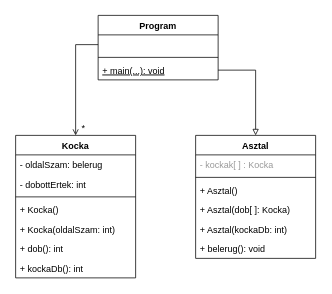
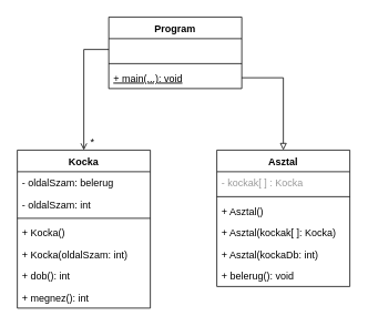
  <mxCell id="0" />
  <mxCell id="1" parent="0" />
  <mxCell id="2" value="Kocka" style="swimlane;fontStyle=1;align=center;verticalAlign=top;childLayout=stackLayout;horizontal=1;startSize=26;horizontalStack=0;resizeParent=1;resizeParentMax=0;resizeLast=0;collapsible=1;marginBottom=0;" vertex="1" parent="1"><mxGeometry x="20" y="180" width="160" height="190" as="geometry" /></mxCell>
  <mxCell id="3" value="- oldalSzam: belerug" style="text;strokeColor=none;fillColor=none;align=left;verticalAlign=top;spacingLeft=4;spacingRight=4;overflow=hidden;rotatable=0;points=[[0,0.5],[1,0.5]];portConstraint=eastwest;" vertex="1" parent="2"><mxGeometry y="26" width="160" height="26" as="geometry" /></mxCell>
- <mxCell id="4" value="- dobottErtek: int" style="text;strokeColor=none;fillColor=none;align=left;verticalAlign=top;spacingLeft=4;spacingRight=4;overflow=hidden;rotatable=0;points=[[0,0.5],[1,0.5]];portConstraint=eastwest;" vertex="1" parent="2"><mxGeometry y="52" width="160" height="26" as="geometry" /></mxCell>
+ <mxCell id="4" value="- oldalSzam: int" style="text;strokeColor=none;fillColor=none;align=left;verticalAlign=top;spacingLeft=4;spacingRight=4;overflow=hidden;rotatable=0;points=[[0,0.5],[1,0.5]];portConstraint=eastwest;" vertex="1" parent="2"><mxGeometry y="52" width="160" height="26" as="geometry" /></mxCell>
  <mxCell id="5" value="" style="line;strokeWidth=1;fillColor=none;align=left;verticalAlign=middle;spacingTop=-1;spacingLeft=3;spacingRight=3;rotatable=0;labelPosition=right;points=[];portConstraint=eastwest;" vertex="1" parent="2"><mxGeometry y="78" width="160" height="8" as="geometry" /></mxCell>
  <mxCell id="6" value="+ Kocka()" style="text;strokeColor=none;fillColor=none;align=left;verticalAlign=top;spacingLeft=4;spacingRight=4;overflow=hidden;rotatable=0;points=[[0,0.5],[1,0.5]];portConstraint=eastwest;" vertex="1" parent="2"><mxGeometry y="86" width="160" height="26" as="geometry" /></mxCell>
  <mxCell id="7" value="+ Kocka(oldalSzam: int)" style="text;strokeColor=none;fillColor=none;align=left;verticalAlign=top;spacingLeft=4;spacingRight=4;overflow=hidden;rotatable=0;points=[[0,0.5],[1,0.5]];portConstraint=eastwest;" vertex="1" parent="2"><mxGeometry y="112" width="160" height="26" as="geometry" /></mxCell>
  <mxCell id="8" value="+ dob(): int" style="text;strokeColor=none;fillColor=none;align=left;verticalAlign=top;spacingLeft=4;spacingRight=4;overflow=hidden;rotatable=0;points=[[0,0.5],[1,0.5]];portConstraint=eastwest;" vertex="1" parent="2"><mxGeometry y="138" width="160" height="26" as="geometry" /></mxCell>
- <mxCell id="9" value="+ kockaDb(): int" style="text;strokeColor=none;fillColor=none;align=left;verticalAlign=top;spacingLeft=4;spacingRight=4;overflow=hidden;rotatable=0;points=[[0,0.5],[1,0.5]];portConstraint=eastwest;" vertex="1" parent="2"><mxGeometry y="164" width="160" height="26" as="geometry" /></mxCell>
+ <mxCell id="9" value="+ megnez(): int" style="text;strokeColor=none;fillColor=none;align=left;verticalAlign=top;spacingLeft=4;spacingRight=4;overflow=hidden;rotatable=0;points=[[0,0.5],[1,0.5]];portConstraint=eastwest;" vertex="1" parent="2"><mxGeometry y="164" width="160" height="26" as="geometry" /></mxCell>
  <mxCell id="10" value="Asztal" style="swimlane;fontStyle=1;align=center;verticalAlign=top;childLayout=stackLayout;horizontal=1;startSize=26;horizontalStack=0;resizeParent=1;resizeParentMax=0;resizeLast=0;collapsible=1;marginBottom=0;" vertex="1" parent="1"><mxGeometry x="260" y="180" width="160" height="164" as="geometry" /></mxCell>
  <mxCell id="11" value="- kockak[ ] : Kocka" style="text;strokeColor=none;fillColor=none;align=left;verticalAlign=top;spacingLeft=4;spacingRight=4;overflow=hidden;rotatable=0;points=[[0,0.5],[1,0.5]];portConstraint=eastwest;fontColor=#999999;" vertex="1" parent="10"><mxGeometry y="26" width="160" height="26" as="geometry" /></mxCell>
  <mxCell id="12" value="" style="line;strokeWidth=1;fillColor=none;align=left;verticalAlign=middle;spacingTop=-1;spacingLeft=3;spacingRight=3;rotatable=0;labelPosition=right;points=[];portConstraint=eastwest;" vertex="1" parent="10"><mxGeometry y="52" width="160" height="8" as="geometry" /></mxCell>
  <mxCell id="13" value="+ Asztal()" style="text;strokeColor=none;fillColor=none;align=left;verticalAlign=top;spacingLeft=4;spacingRight=4;overflow=hidden;rotatable=0;points=[[0,0.5],[1,0.5]];portConstraint=eastwest;" vertex="1" parent="10"><mxGeometry y="60" width="160" height="26" as="geometry" /></mxCell>
- <mxCell id="14" value="+ Asztal(dob[ ]: Kocka)" style="text;strokeColor=none;fillColor=none;align=left;verticalAlign=top;spacingLeft=4;spacingRight=4;overflow=hidden;rotatable=0;points=[[0,0.5],[1,0.5]];portConstraint=eastwest;" vertex="1" parent="10"><mxGeometry y="86" width="160" height="26" as="geometry" /></mxCell>
+ <mxCell id="14" value="+ Asztal(kockak[ ]: Kocka)" style="text;strokeColor=none;fillColor=none;align=left;verticalAlign=top;spacingLeft=4;spacingRight=4;overflow=hidden;rotatable=0;points=[[0,0.5],[1,0.5]];portConstraint=eastwest;" vertex="1" parent="10"><mxGeometry y="86" width="160" height="26" as="geometry" /></mxCell>
  <mxCell id="15" value="+ Asztal(kockaDb: int)" style="text;strokeColor=none;fillColor=none;align=left;verticalAlign=top;spacingLeft=4;spacingRight=4;overflow=hidden;rotatable=0;points=[[0,0.5],[1,0.5]];portConstraint=eastwest;" vertex="1" parent="10"><mxGeometry y="112" width="160" height="26" as="geometry" /></mxCell>
  <mxCell id="16" value="+ belerug(): void" style="text;strokeColor=none;fillColor=none;align=left;verticalAlign=top;spacingLeft=4;spacingRight=4;overflow=hidden;rotatable=0;points=[[0,0.5],[1,0.5]];portConstraint=eastwest;" vertex="1" parent="10"><mxGeometry y="138" width="160" height="26" as="geometry" /></mxCell>
  <mxCell id="17" value="Program" style="swimlane;fontStyle=1;align=center;verticalAlign=top;childLayout=stackLayout;horizontal=1;startSize=26;horizontalStack=0;resizeParent=1;resizeParentMax=0;resizeLast=0;collapsible=1;marginBottom=0;fontColor=#000000;" vertex="1" parent="1"><mxGeometry x="130" y="20" width="160" height="86" as="geometry" /></mxCell>
  <mxCell id="18" value=" " style="text;strokeColor=none;fillColor=none;align=left;verticalAlign=top;spacingLeft=4;spacingRight=4;overflow=hidden;rotatable=0;points=[[0,0.5],[1,0.5]];portConstraint=eastwest;fontColor=#000000;" vertex="1" parent="17"><mxGeometry y="26" width="160" height="26" as="geometry" /></mxCell>
  <mxCell id="19" value="" style="line;strokeWidth=1;fillColor=none;align=left;verticalAlign=middle;spacingTop=-1;spacingLeft=3;spacingRight=3;rotatable=0;labelPosition=right;points=[];portConstraint=eastwest;fontColor=#999999;" vertex="1" parent="17"><mxGeometry y="52" width="160" height="8" as="geometry" /></mxCell>
  <mxCell id="20" value="+ main(...): void" style="text;strokeColor=none;fillColor=none;align=left;verticalAlign=top;spacingLeft=4;spacingRight=4;overflow=hidden;rotatable=0;points=[[0,0.5],[1,0.5]];portConstraint=eastwest;fontColor=#000000;fontStyle=4" vertex="1" parent="17"><mxGeometry y="60" width="160" height="26" as="geometry" /></mxCell>
  <mxCell id="21" style="edgeStyle=orthogonalEdgeStyle;rounded=0;orthogonalLoop=1;jettySize=auto;html=1;exitX=1;exitY=0.5;exitDx=0;exitDy=0;entryX=0.5;entryY=0;entryDx=0;entryDy=0;fontColor=#000000;startArrow=none;startFill=0;endArrow=block;endFill=0;startSize=17;" edge="1" parent="1" source="20" target="10"><mxGeometry relative="1" as="geometry" /></mxCell>
  <mxCell id="22" style="edgeStyle=orthogonalEdgeStyle;rounded=0;orthogonalLoop=1;jettySize=auto;html=1;exitX=0;exitY=0.5;exitDx=0;exitDy=0;fontColor=#000000;startArrow=none;startFill=0;endArrow=open;endFill=0;startSize=17;" edge="1" parent="1" source="18" target="2"><mxGeometry relative="1" as="geometry" /></mxCell>
  <mxCell id="23" value="*" style="text;html=1;align=center;verticalAlign=middle;resizable=0;points=[];autosize=1;strokeColor=none;fillColor=none;fontColor=#000000;" vertex="1" parent="1"><mxGeometry x="100" y="160" width="20" height="20" as="geometry" /></mxCell>
